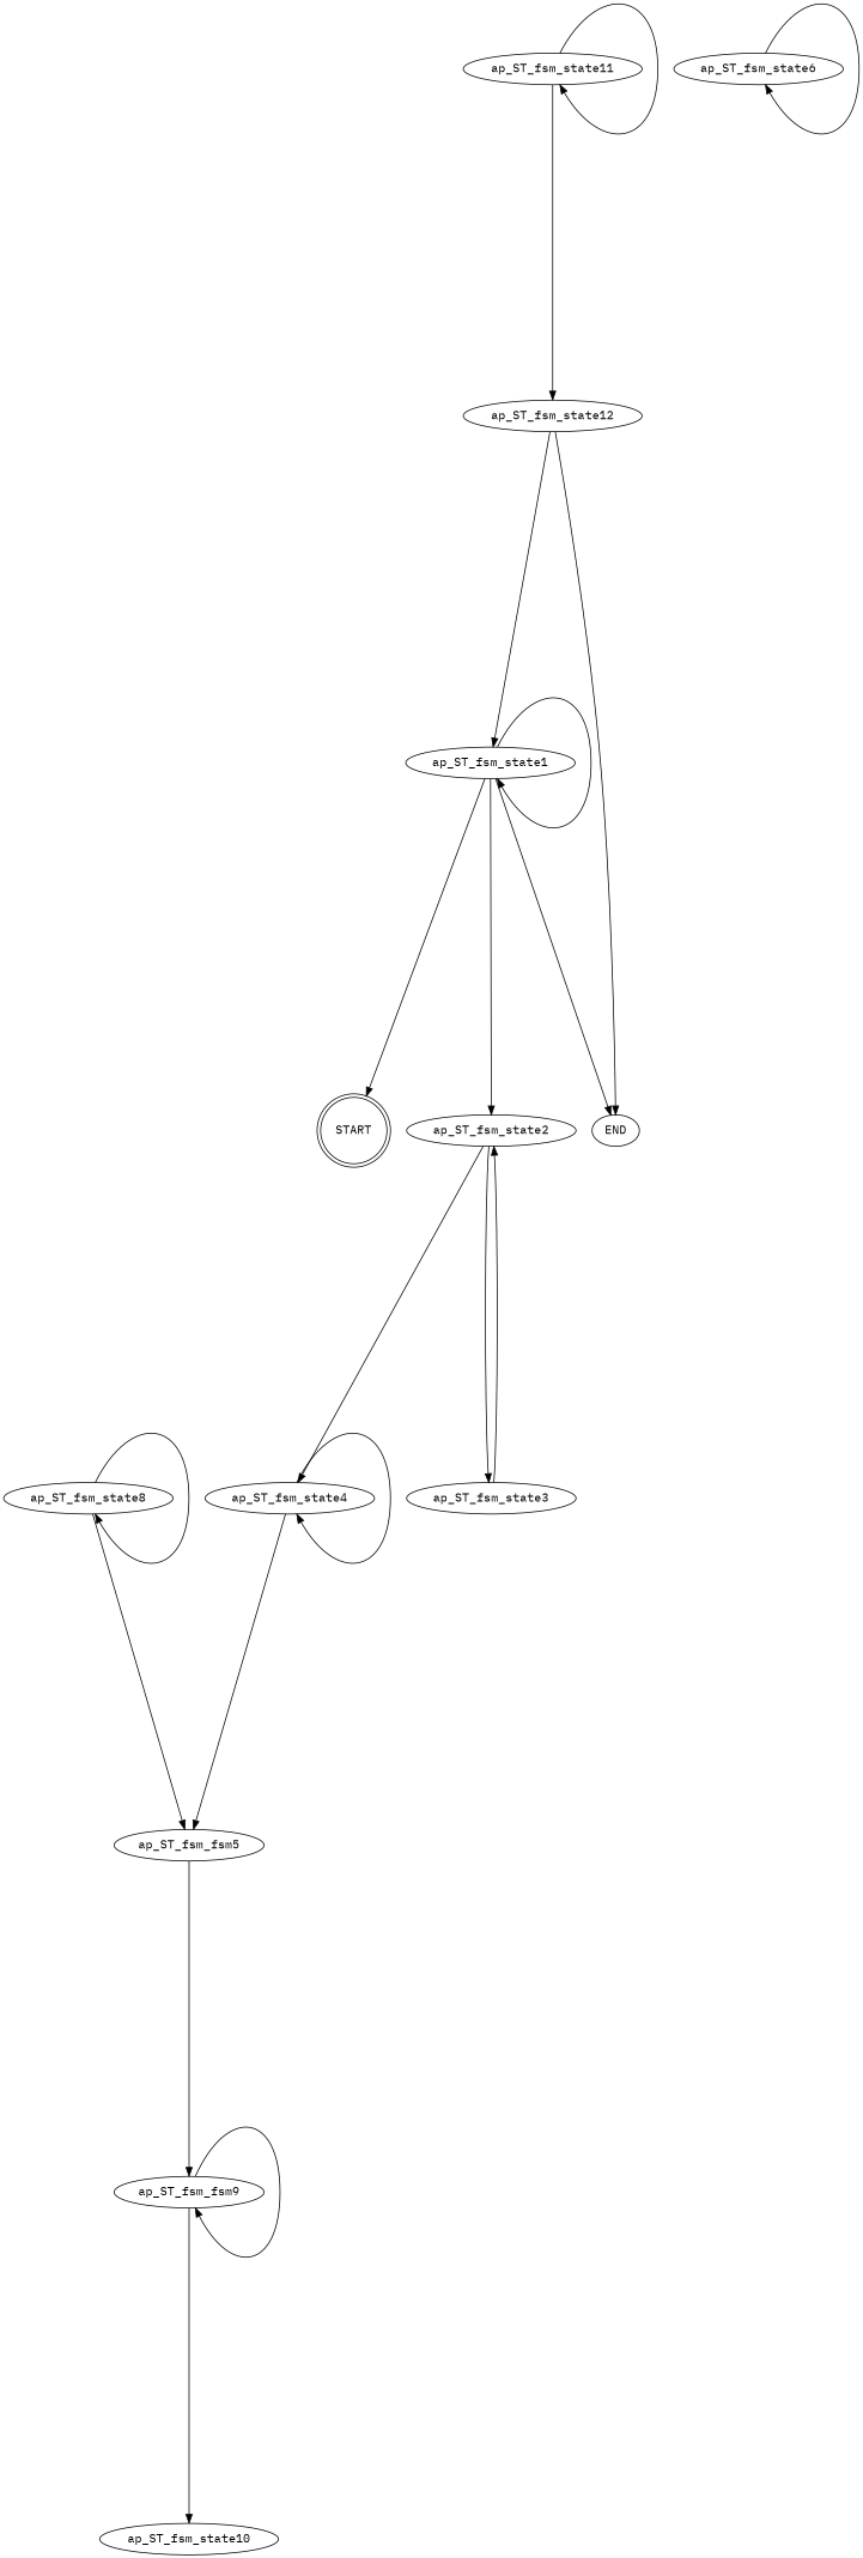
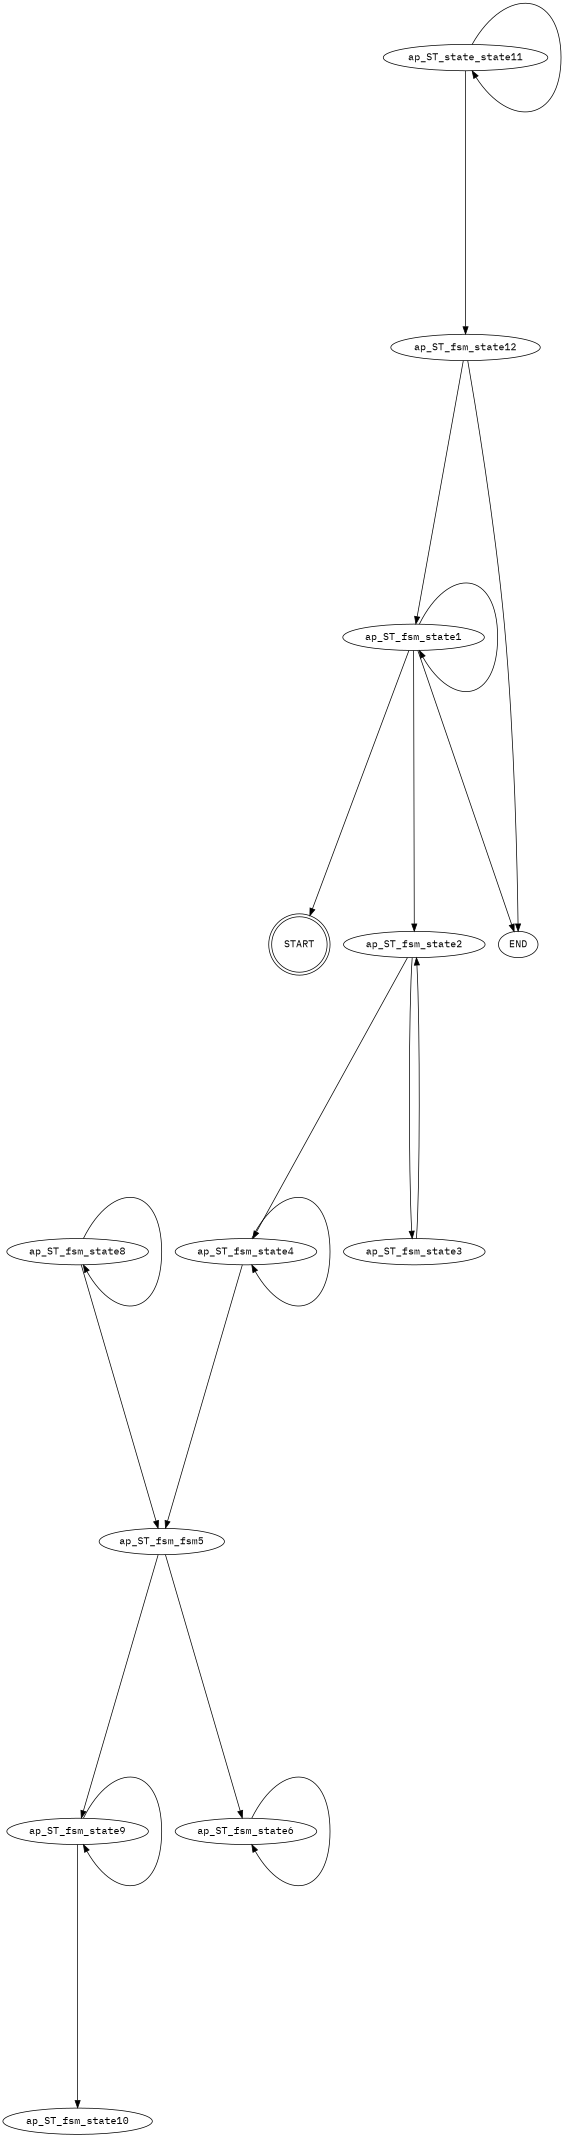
  digraph {
    fontname="IBM Plex Mono"
    ranksep=5.0
    node [fontname="IBM Plex Mono"]
    edge [color=black fontname="IBM Plex Mono"]
    START [shape=doublecircle]
    ap_ST_fsm_state1
    ap_ST_fsm_state2
    END
    ap_ST_fsm_state4
    ap_ST_fsm_state3
    n7 [label=ap_ST_fsm_fsm5]
-   ap_ST_fsm_state9 [label=ap_ST_fsm_fsm9]
+   ap_ST_fsm_state9
    ap_ST_fsm_state6
    ap_ST_fsm_state10
    ap_ST_fsm_state8
-   ap_ST_fsm_state11
+   ap_ST_fsm_state11 [label=ap_ST_state_state11]
    ap_ST_fsm_state12
    ap_ST_fsm_state1 -> START
    ap_ST_fsm_state1 -> ap_ST_fsm_state1
    ap_ST_fsm_state1 -> ap_ST_fsm_state2
    ap_ST_fsm_state1 -> END
    ap_ST_fsm_state2 -> ap_ST_fsm_state4
    ap_ST_fsm_state2 -> ap_ST_fsm_state3
    ap_ST_fsm_state4 -> ap_ST_fsm_state4
    ap_ST_fsm_state4 -> n7
    ap_ST_fsm_state3 -> ap_ST_fsm_state2
    n7 -> ap_ST_fsm_state9
+   n7 -> ap_ST_fsm_state6
    ap_ST_fsm_state9 -> ap_ST_fsm_state9
    ap_ST_fsm_state9 -> ap_ST_fsm_state10
    ap_ST_fsm_state6 -> ap_ST_fsm_state6
    ap_ST_fsm_state8 -> n7
    ap_ST_fsm_state8 -> ap_ST_fsm_state8
    ap_ST_fsm_state11 -> ap_ST_fsm_state11
    ap_ST_fsm_state11 -> ap_ST_fsm_state12
    ap_ST_fsm_state12 -> ap_ST_fsm_state1
    ap_ST_fsm_state12 -> END
  }
